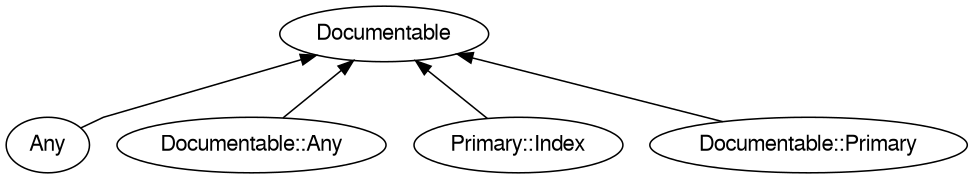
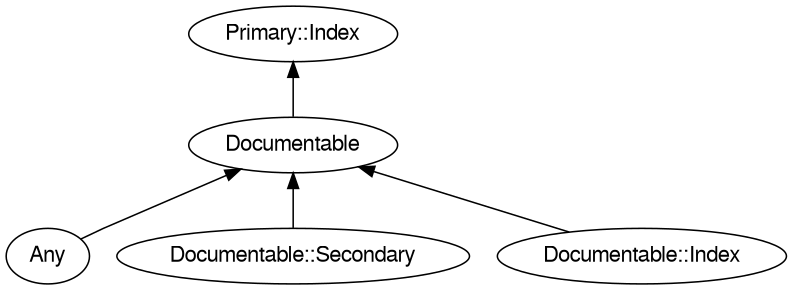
  digraph {
    rankdir=BT
    splines=polyline
    node [color="#000000" fontcolor="#000000" fontname=FreeSans]
    edge [color="#000000"]
    Any
    Documentable
-   "Documentable::Secondary" [label="Documentable::Any"]
+   "Documentable::Secondary"
    n4 [label="Primary::Index"]
-   "Documentable::Primary"
+   "Documentable::Primary" [label="Documentable::Index"]
    Any -> Documentable
    "Documentable::Secondary" -> Documentable
-   n4 -> Documentable
+   Documentable -> n4
    "Documentable::Primary" -> Documentable
  }
